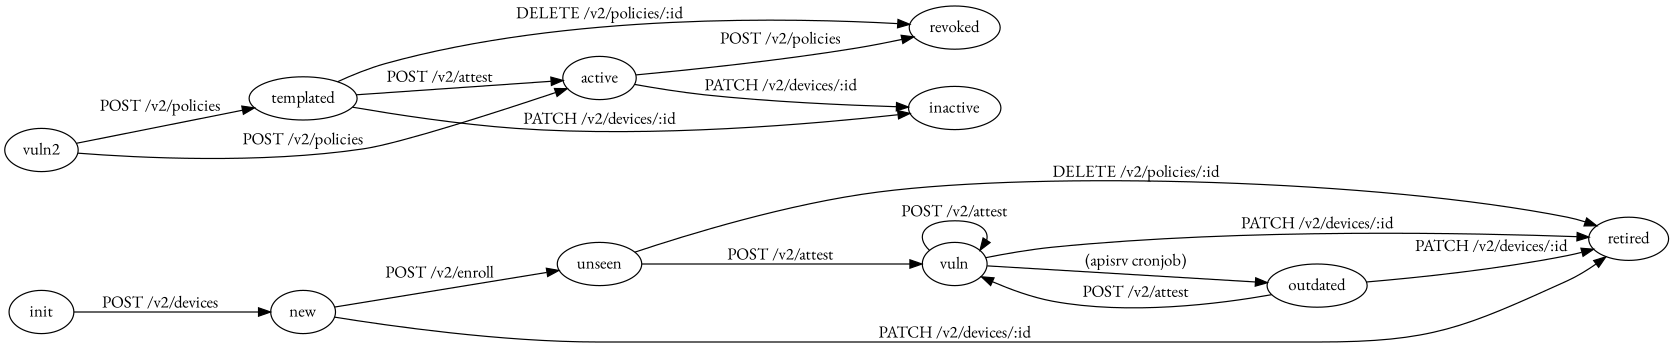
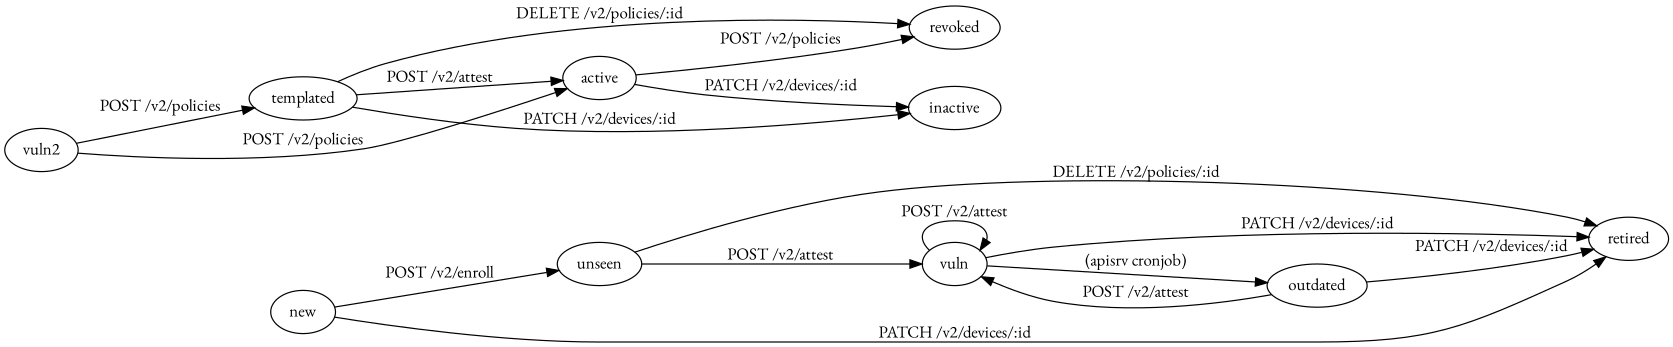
  digraph {
    fontname="EB Garamond"
    rankdir=LR
    node [fontname="EB Garamond"]
    edge [fontname="EB Garamond"]
-   init
    new
    unseen
    retired
    vuln
    outdated
    n7 [label=vuln2]
    templated
    active
    inactive
    revoked
    subgraph sub_1 {
-     init
      new
      unseen
      retired
      vuln
      outdated
    }
    subgraph sub_2 {
      n7
      templated
      active
      inactive
      revoked
    }
-   init -> new [label="POST /v2/devices"]
    new -> unseen [label="POST /v2/enroll"]
    new -> retired [label="PATCH /v2/devices/:id"]
    unseen -> retired [label="DELETE /v2/policies/:id"]
    unseen -> vuln [label="POST /v2/attest"]
    vuln -> retired [label="PATCH /v2/devices/:id"]
    vuln -> vuln [label="POST /v2/attest"]
    vuln -> outdated [label="(apisrv cronjob)"]
    outdated -> retired [label="PATCH /v2/devices/:id"]
    outdated -> vuln [label="POST /v2/attest"]
    n7 -> templated [label="POST /v2/policies"]
    n7 -> active [label="POST /v2/policies"]
    templated -> active [label="POST /v2/attest"]
    templated -> inactive [label="PATCH /v2/devices/:id"]
    templated -> revoked [label="DELETE /v2/policies/:id"]
    active -> inactive [label="PATCH /v2/devices/:id"]
    active -> revoked [label="POST /v2/policies"]
  }
